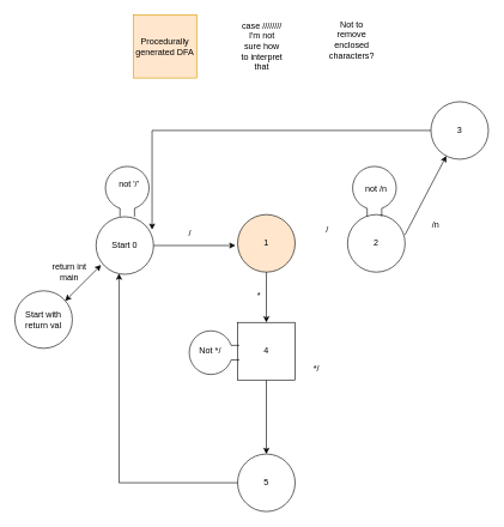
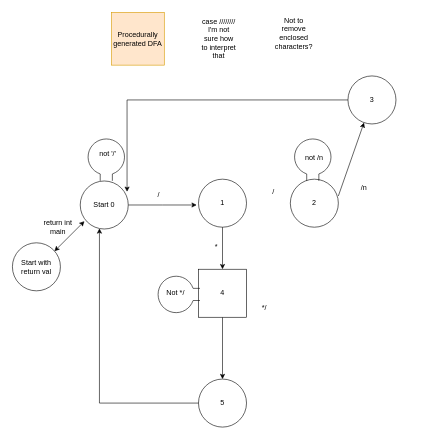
  <mxCell id="0" />
  <mxCell id="1" parent="0" />
  <mxCell id="2" value="Procedurally generated DFA" style="whiteSpace=wrap;html=1;aspect=fixed;fillColor=#ffe6cc;strokeColor=#d79b00;" vertex="1" parent="1"><mxGeometry x="185" y="20" width="88" height="88" as="geometry" /></mxCell>
  <mxCell id="3" style="edgeStyle=orthogonalEdgeStyle;rounded=0;orthogonalLoop=1;jettySize=auto;html=1;" edge="1" parent="1" source="4"><mxGeometry relative="1" as="geometry"><mxPoint x="327" y="341" as="targetPoint" /></mxGeometry></mxCell>
  <mxCell id="4" value="Start 0" style="ellipse;whiteSpace=wrap;html=1;aspect=fixed;" vertex="1" parent="1"><mxGeometry x="133" y="301" width="80" height="80" as="geometry" /></mxCell>
  <mxCell id="5" value="not '/'" style="text;html=1;strokeColor=none;fillColor=none;align=center;verticalAlign=middle;whiteSpace=wrap;rounded=0;" vertex="1" parent="1"><mxGeometry x="148.8" y="241" width="60" height="30" as="geometry" /></mxCell>
  <mxCell id="6" value="" style="verticalLabelPosition=bottom;shadow=0;dashed=0;align=center;html=1;verticalAlign=top;shape=mxgraph.electrical.radio.loop_antenna;" vertex="1" parent="1"><mxGeometry x="144" y="231" width="64.8" height="69.78" as="geometry" /></mxCell>
  <mxCell id="7" value="/" style="text;html=1;strokeColor=none;fillColor=none;align=center;verticalAlign=middle;whiteSpace=wrap;rounded=0;" vertex="1" parent="1"><mxGeometry x="234" y="309" width="60" height="30" as="geometry" /></mxCell>
  <mxCell id="8" value="not /n" style="text;html=1;strokeColor=none;fillColor=none;align=center;verticalAlign=middle;whiteSpace=wrap;rounded=0;" vertex="1" parent="1"><mxGeometry x="492.8" y="248" width="60" height="30" as="geometry" /></mxCell>
- <mxCell id="9" value="1" style="ellipse;whiteSpace=wrap;html=1;aspect=fixed;fillColor=#ffe6cc;" vertex="1" parent="1"><mxGeometry x="330" y="298" width="80" height="80" as="geometry" /></mxCell>
+ <mxCell id="9" value="1" style="ellipse;whiteSpace=wrap;html=1;aspect=fixed;" vertex="1" parent="1"><mxGeometry x="330" y="298" width="80" height="80" as="geometry" /></mxCell>
  <mxCell id="10" value="" style="endArrow=classic;html=1;rounded=0;" edge="1" parent="1" target="11"><mxGeometry width="50" height="50" relative="1" as="geometry"><mxPoint x="563" y="326" as="sourcePoint" /><mxPoint x="613" y="276" as="targetPoint" /></mxGeometry></mxCell>
- <mxCell id="11" value="3" style="ellipse;whiteSpace=wrap;html=1;aspect=fixed;" vertex="1" parent="1"><mxGeometry x="599" y="141" width="80" height="80" as="geometry" /></mxCell>
+ <mxCell id="11" value="3" style="ellipse;whiteSpace=wrap;html=1;aspect=fixed;" vertex="1" parent="1"><mxGeometry x="579" y="126" width="80" height="80" as="geometry" /></mxCell>
  <mxCell id="12" value="2" style="ellipse;whiteSpace=wrap;html=1;aspect=fixed;" vertex="1" parent="1"><mxGeometry x="483" y="298" width="80" height="80" as="geometry" /></mxCell>
  <mxCell id="13" value="/" style="text;html=1;strokeColor=none;fillColor=none;align=center;verticalAlign=middle;whiteSpace=wrap;rounded=0;" vertex="1" parent="1"><mxGeometry x="425" y="304" width="60" height="30" as="geometry" /></mxCell>
  <mxCell id="14" value="" style="verticalLabelPosition=bottom;shadow=0;dashed=0;align=center;html=1;verticalAlign=top;shape=mxgraph.electrical.radio.loop_antenna;" vertex="1" parent="1"><mxGeometry x="488" y="231" width="64.8" height="69.78" as="geometry" /></mxCell>
  <mxCell id="15" value="/n" style="text;html=1;strokeColor=none;fillColor=none;align=center;verticalAlign=middle;whiteSpace=wrap;rounded=0;" vertex="1" parent="1"><mxGeometry x="576" y="298" width="60" height="30" as="geometry" /></mxCell>
  <mxCell id="16" style="edgeStyle=orthogonalEdgeStyle;rounded=0;orthogonalLoop=1;jettySize=auto;html=1;" edge="1" parent="1" source="17" target="20"><mxGeometry relative="1" as="geometry" /></mxCell>
  <mxCell id="17" value="4" style="whiteSpace=wrap;html=1;aspect=fixed;rounded=0;" vertex="1" parent="1"><mxGeometry x="330" y="448" width="80" height="80" as="geometry" /></mxCell>
  <mxCell id="18" style="edgeStyle=orthogonalEdgeStyle;rounded=0;orthogonalLoop=1;jettySize=auto;html=1;exitX=0.5;exitY=1;exitDx=0;exitDy=0;entryX=0.5;entryY=0;entryDx=0;entryDy=0;" edge="1" parent="1" source="9" target="17"><mxGeometry relative="1" as="geometry"><mxPoint x="420" y="348" as="sourcePoint" /><mxPoint x="493" y="348" as="targetPoint" /></mxGeometry></mxCell>
  <mxCell id="19" value="*" style="text;html=1;strokeColor=none;fillColor=none;align=center;verticalAlign=middle;whiteSpace=wrap;rounded=0;" vertex="1" parent="1"><mxGeometry x="330" y="395" width="60" height="30" as="geometry" /></mxCell>
  <mxCell id="20" value="5" style="ellipse;whiteSpace=wrap;html=1;aspect=fixed;" vertex="1" parent="1"><mxGeometry x="330" y="631" width="80" height="80" as="geometry" /></mxCell>
  <mxCell id="21" value="" style="verticalLabelPosition=bottom;shadow=0;dashed=0;align=center;html=1;verticalAlign=top;shape=mxgraph.electrical.radio.loop_antenna;rotation=-90;" vertex="1" parent="1"><mxGeometry x="265.2" y="455.11" width="64.8" height="69.78" as="geometry" /></mxCell>
  <mxCell id="22" value="Not */" style="text;html=1;strokeColor=none;fillColor=none;align=center;verticalAlign=middle;whiteSpace=wrap;rounded=0;" vertex="1" parent="1"><mxGeometry x="262" y="473" width="60" height="30" as="geometry" /></mxCell>
  <mxCell id="23" value="*/" style="text;html=1;strokeColor=none;fillColor=none;align=center;verticalAlign=middle;whiteSpace=wrap;rounded=0;" vertex="1" parent="1"><mxGeometry x="410" y="498" width="60" height="30" as="geometry" /></mxCell>
  <mxCell id="24" value="case ////////&lt;br&gt;I'm not sure how to interpret that" style="text;html=1;strokeColor=none;fillColor=none;align=center;verticalAlign=middle;whiteSpace=wrap;rounded=0;" vertex="1" parent="1"><mxGeometry x="334" y="49" width="60" height="30" as="geometry" /></mxCell>
  <mxCell id="25" style="edgeStyle=orthogonalEdgeStyle;rounded=0;orthogonalLoop=1;jettySize=auto;html=1;entryX=0.4;entryY=0.988;entryDx=0;entryDy=0;entryPerimeter=0;" edge="1" parent="1" source="20" target="4"><mxGeometry relative="1" as="geometry" /></mxCell>
  <mxCell id="26" style="edgeStyle=orthogonalEdgeStyle;rounded=0;orthogonalLoop=1;jettySize=auto;html=1;entryX=0.975;entryY=0.225;entryDx=0;entryDy=0;entryPerimeter=0;" edge="1" parent="1" source="11" target="4"><mxGeometry relative="1" as="geometry" /></mxCell>
  <mxCell id="27" value="" style="endArrow=classic;startArrow=classic;html=1;rounded=0;" edge="1" parent="1"><mxGeometry width="50" height="50" relative="1" as="geometry"><mxPoint x="90" y="418" as="sourcePoint" /><mxPoint x="140" y="368" as="targetPoint" /></mxGeometry></mxCell>
  <mxCell id="28" value="Start with return val" style="ellipse;whiteSpace=wrap;html=1;aspect=fixed;" vertex="1" parent="1"><mxGeometry x="20" y="404" width="80" height="80" as="geometry" /></mxCell>
  <mxCell id="29" value="return int main" style="text;html=1;strokeColor=none;fillColor=none;align=center;verticalAlign=middle;whiteSpace=wrap;rounded=0;" vertex="1" parent="1"><mxGeometry x="66" y="363" width="60" height="30" as="geometry" /></mxCell>
  <mxCell id="30" value="Not to remove enclosed characters?" style="text;html=1;strokeColor=none;fillColor=none;align=center;verticalAlign=middle;whiteSpace=wrap;rounded=0;" vertex="1" parent="1"><mxGeometry x="459" y="40" width="60" height="30" as="geometry" /></mxCell>
